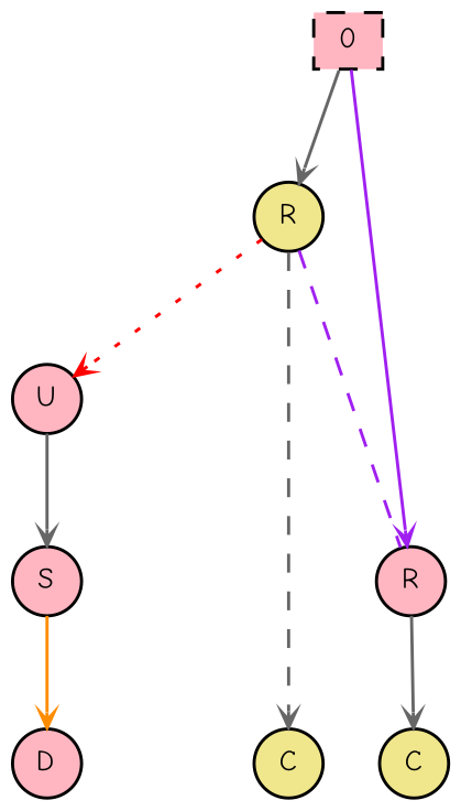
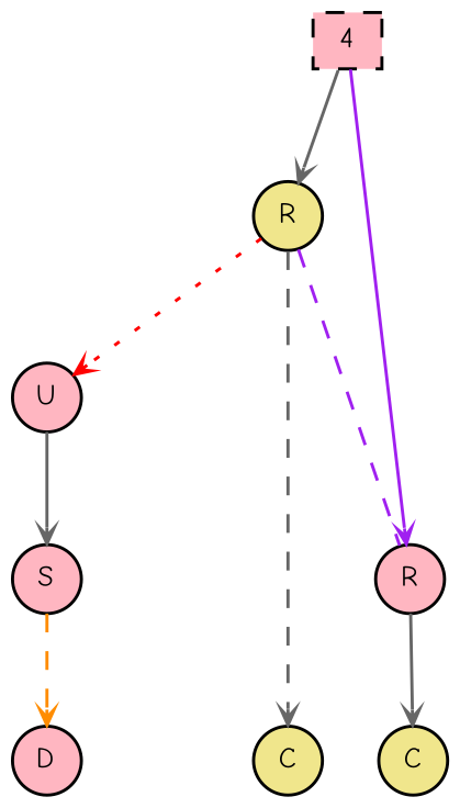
  digraph {
    fontname="Comic Neue"
    newrank=true
    node [fillcolor=lightpink fontname="Comic Neue" fontsize=9.0 shape=ellipse style=filled fixedsize=true]
    edge [arrowhead=vee arrowsize=0.5 color=gray40 fontname="Comic Neue" style=solid]
-   n1 [height=.18 label=0 shape=box style="dashed,filled" width=.28 fixedsize=""]
+   n1 [height=.18 label=4 shape=box style="dashed,filled" width=.28 fixedsize=""]
    n2 [fillcolor=khaki height=.30 label=R width=0.300000]
    n3 [height=.30 label=U width=0.300000]
    n4 [height=.30 label=S width=0.300000]
    n5 [height=.30 label=R width=0.300000]
    n6 [fillcolor=khaki height=.30 label=C width=0.300000]
    n7 [height=.30 label=D width=0.300000]
    n8 [fillcolor=khaki height=.30 label=C width=0.300000]
    subgraph sub_1 {
      rank=source
      n1
    }
    subgraph sub_2 {
      rank=same
      n2
    }
    subgraph sub_3 {
      rank=same
      n3
    }
    subgraph sub_4 {
      rank=same
      n4
      n5
    }
    subgraph sub_5 {
      rank=same
      n6
      n7
      n8
    }
    n1 -> n2
    n1 -> n5 [color=purple]
    n2 -> n3 [color=red style=dotted]
    n2 -> n5 [arrowhead=none arrowsize=0.3 arrowtail=none color=purple constraint=false dir=both style=dashed]
    n2 -> n6 [style=dashed]
    n3 -> n4
-   n4 -> n7 [color=darkorange]
+   n4 -> n7 [color=darkorange style=dashed]
    n5 -> n8
  }
